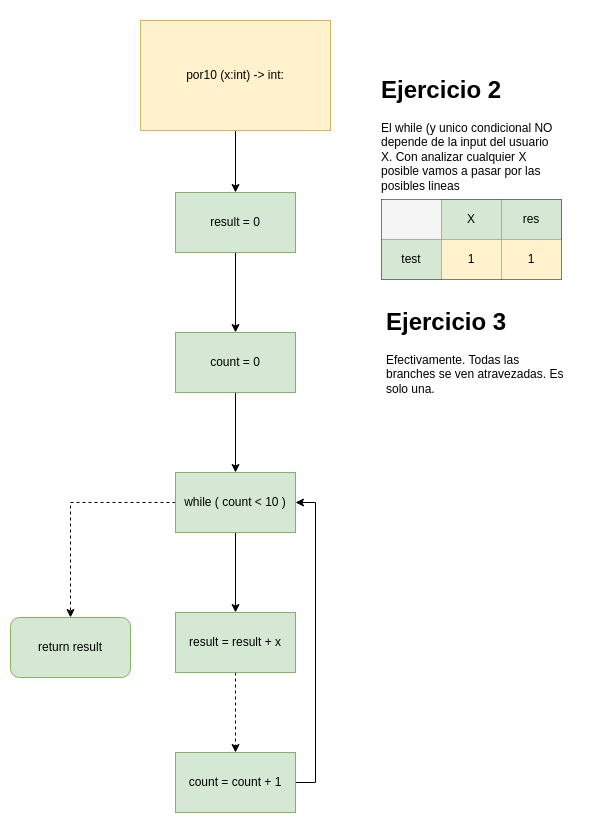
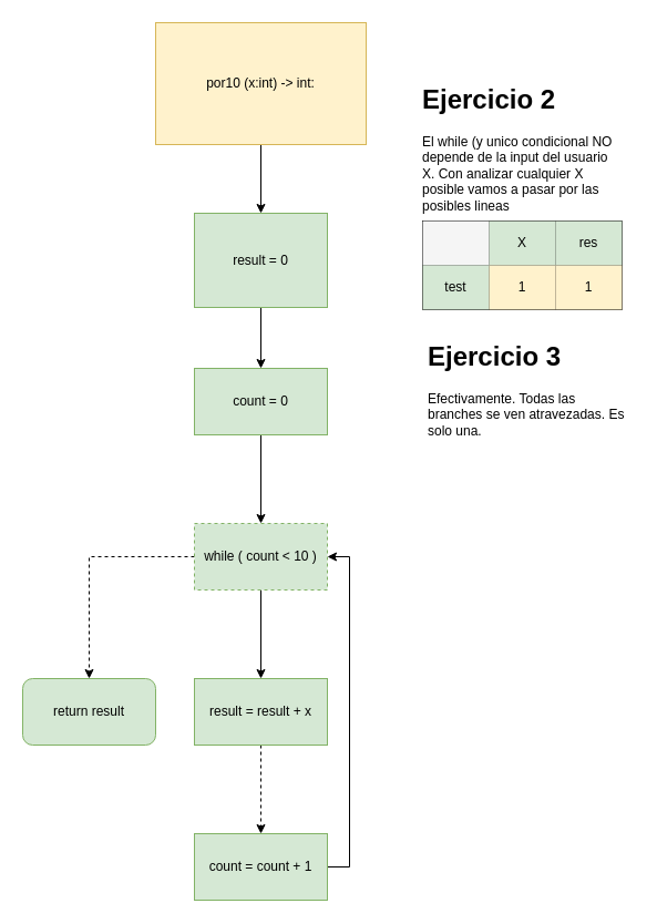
  <mxCell id="0" />
  <mxCell id="1" parent="0" />
  <mxCell id="2" value="" style="edgeStyle=orthogonalEdgeStyle;rounded=0;orthogonalLoop=1;jettySize=auto;html=1;" edge="1" parent="1" source="3" target="5"><mxGeometry relative="1" as="geometry" /></mxCell>
  <mxCell id="3" value="por10 (x:int) -&amp;gt; int:" style="whiteSpace=wrap;html=1;fillColor=#fff2cc;strokeColor=#d6b656;" vertex="1" parent="1"><mxGeometry x="140" y="20" width="190" height="110" as="geometry" /></mxCell>
  <mxCell id="4" value="" style="edgeStyle=orthogonalEdgeStyle;rounded=0;orthogonalLoop=1;jettySize=auto;html=1;" edge="1" parent="1" source="5" target="7"><mxGeometry relative="1" as="geometry" /></mxCell>
- <mxCell id="5" value="result = 0" style="whiteSpace=wrap;html=1;fillColor=#d5e8d4;strokeColor=#82b366;" vertex="1" parent="1"><mxGeometry x="175" y="192" width="120" height="60" as="geometry" /></mxCell>
+ <mxCell id="5" value="result = 0" style="whiteSpace=wrap;html=1;fillColor=#d5e8d4;strokeColor=#82b366;" vertex="1" parent="1"><mxGeometry x="175" y="192" width="120" height="85" as="geometry" /></mxCell>
  <mxCell id="6" value="" style="edgeStyle=orthogonalEdgeStyle;rounded=0;orthogonalLoop=1;jettySize=auto;html=1;" edge="1" parent="1" source="7" target="10"><mxGeometry relative="1" as="geometry" /></mxCell>
  <mxCell id="7" value="count = 0" style="whiteSpace=wrap;html=1;fillColor=#d5e8d4;strokeColor=#82b366;" vertex="1" parent="1"><mxGeometry x="175" y="332" width="120" height="60" as="geometry" /></mxCell>
  <mxCell id="8" value="" style="edgeStyle=orthogonalEdgeStyle;rounded=0;orthogonalLoop=1;jettySize=auto;html=1;" edge="1" parent="1" source="10" target="12"><mxGeometry relative="1" as="geometry" /></mxCell>
  <mxCell id="9" style="edgeStyle=orthogonalEdgeStyle;rounded=0;orthogonalLoop=1;jettySize=auto;html=1;exitX=0;exitY=0.5;exitDx=0;exitDy=0;entryX=0.5;entryY=0;entryDx=0;entryDy=0;dashed=1;" edge="1" parent="1" source="10" target="15"><mxGeometry relative="1" as="geometry" /></mxCell>
- <mxCell id="10" value="while ( count &amp;lt; 10 )" style="whiteSpace=wrap;html=1;fillColor=#d5e8d4;strokeColor=#82b366;" vertex="1" parent="1"><mxGeometry x="175" y="472" width="120" height="60" as="geometry" /></mxCell>
+ <mxCell id="10" value="while ( count &amp;lt; 10 )" style="whiteSpace=wrap;html=1;fillColor=#d5e8d4;strokeColor=#82b366;dashed=1;" vertex="1" parent="1"><mxGeometry x="175" y="472" width="120" height="60" as="geometry" /></mxCell>
  <mxCell id="11" value="" style="edgeStyle=orthogonalEdgeStyle;rounded=0;orthogonalLoop=1;jettySize=auto;html=1;dashed=1;" edge="1" parent="1" source="12" target="14"><mxGeometry relative="1" as="geometry" /></mxCell>
  <mxCell id="12" value="result = result + x" style="whiteSpace=wrap;html=1;fillColor=#d5e8d4;strokeColor=#82b366;" vertex="1" parent="1"><mxGeometry x="175" y="612" width="120" height="60" as="geometry" /></mxCell>
  <mxCell id="13" style="edgeStyle=orthogonalEdgeStyle;rounded=0;orthogonalLoop=1;jettySize=auto;html=1;exitX=1;exitY=0.5;exitDx=0;exitDy=0;entryX=1;entryY=0.5;entryDx=0;entryDy=0;" edge="1" parent="1" source="14" target="10"><mxGeometry relative="1" as="geometry" /></mxCell>
  <mxCell id="14" value="count = count + 1" style="whiteSpace=wrap;html=1;fillColor=#d5e8d4;strokeColor=#82b366;" vertex="1" parent="1"><mxGeometry x="175" y="752" width="120" height="60" as="geometry" /></mxCell>
- <mxCell id="15" value="return result" style="rounded=1;whiteSpace=wrap;html=1;fillColor=#d5e8d4;strokeColor=#82b366;" vertex="1" parent="1"><mxGeometry x="10" y="617" width="120" height="60" as="geometry" /></mxCell>
+ <mxCell id="15" value="return result" style="rounded=1;whiteSpace=wrap;html=1;fillColor=#d5e8d4;strokeColor=#82b366;" vertex="1" parent="1"><mxGeometry x="20" y="612" width="120" height="60" as="geometry" /></mxCell>
  <mxCell id="16" value="&lt;h1&gt;Ejercicio 2&lt;/h1&gt;&lt;div&gt;El while (y unico condicional NO depende de la input del usuario X. Con analizar cualquier X posible vamos a pasar por las posibles lineas&lt;/div&gt;" style="text;html=1;strokeColor=none;fillColor=none;spacing=5;spacingTop=-20;whiteSpace=wrap;overflow=hidden;rounded=0;" vertex="1" parent="1"><mxGeometry x="376" y="70" width="190" height="140" as="geometry" /></mxCell>
  <mxCell id="17" value="" style="shape=table;startSize=0;container=1;collapsible=0;childLayout=tableLayout;" vertex="1" parent="1"><mxGeometry x="381" y="199" width="180" height="80" as="geometry" /></mxCell>
  <mxCell id="18" value="" style="shape=tableRow;horizontal=0;startSize=0;swimlaneHead=0;swimlaneBody=0;strokeColor=inherit;top=0;left=0;bottom=0;right=0;collapsible=0;dropTarget=0;fillColor=none;points=[[0,0.5],[1,0.5]];portConstraint=eastwest;" vertex="1" parent="17"><mxGeometry width="180" height="40" as="geometry" /></mxCell>
  <mxCell id="19" value="" style="shape=partialRectangle;html=1;whiteSpace=wrap;connectable=0;strokeColor=#666666;overflow=hidden;fillColor=#f5f5f5;top=0;left=0;bottom=0;right=0;pointerEvents=1;fontColor=#333333;" vertex="1" parent="18"><mxGeometry width="60" height="40" as="geometry"><mxRectangle width="60" height="40" as="alternateBounds" /></mxGeometry></mxCell>
  <mxCell id="20" value="X" style="shape=partialRectangle;html=1;whiteSpace=wrap;connectable=0;strokeColor=#82b366;overflow=hidden;fillColor=#d5e8d4;top=0;left=0;bottom=0;right=0;pointerEvents=1;" vertex="1" parent="18"><mxGeometry x="60" width="60" height="40" as="geometry"><mxRectangle width="60" height="40" as="alternateBounds" /></mxGeometry></mxCell>
  <mxCell id="21" value="res" style="shape=partialRectangle;html=1;whiteSpace=wrap;connectable=0;strokeColor=#82b366;overflow=hidden;fillColor=#d5e8d4;top=0;left=0;bottom=0;right=0;pointerEvents=1;" vertex="1" parent="18"><mxGeometry x="120" width="60" height="40" as="geometry"><mxRectangle width="60" height="40" as="alternateBounds" /></mxGeometry></mxCell>
  <mxCell id="22" value="" style="shape=tableRow;horizontal=0;startSize=0;swimlaneHead=0;swimlaneBody=0;strokeColor=inherit;top=0;left=0;bottom=0;right=0;collapsible=0;dropTarget=0;fillColor=none;points=[[0,0.5],[1,0.5]];portConstraint=eastwest;" vertex="1" parent="17"><mxGeometry y="40" width="180" height="40" as="geometry" /></mxCell>
  <mxCell id="23" value="test" style="shape=partialRectangle;html=1;whiteSpace=wrap;connectable=0;strokeColor=#82b366;overflow=hidden;fillColor=#d5e8d4;top=0;left=0;bottom=0;right=0;pointerEvents=1;" vertex="1" parent="22"><mxGeometry width="60" height="40" as="geometry"><mxRectangle width="60" height="40" as="alternateBounds" /></mxGeometry></mxCell>
  <mxCell id="24" value="1" style="shape=partialRectangle;html=1;whiteSpace=wrap;connectable=0;strokeColor=#d6b656;overflow=hidden;fillColor=#fff2cc;top=0;left=0;bottom=0;right=0;pointerEvents=1;" vertex="1" parent="22"><mxGeometry x="60" width="60" height="40" as="geometry"><mxRectangle width="60" height="40" as="alternateBounds" /></mxGeometry></mxCell>
  <mxCell id="25" value="1" style="shape=partialRectangle;html=1;whiteSpace=wrap;connectable=0;strokeColor=#d6b656;overflow=hidden;fillColor=#fff2cc;top=0;left=0;bottom=0;right=0;pointerEvents=1;" vertex="1" parent="22"><mxGeometry x="120" width="60" height="40" as="geometry"><mxRectangle width="60" height="40" as="alternateBounds" /></mxGeometry></mxCell>
  <mxCell id="26" value="&lt;h1&gt;Ejercicio 3&lt;/h1&gt;&lt;div&gt;Efectivamente. Todas las branches se ven atravezadas. Es solo una.&lt;/div&gt;" style="text;html=1;strokeColor=none;fillColor=none;spacing=5;spacingTop=-20;whiteSpace=wrap;overflow=hidden;rounded=0;" vertex="1" parent="1"><mxGeometry x="381" y="302" width="190" height="120" as="geometry" /></mxCell>
